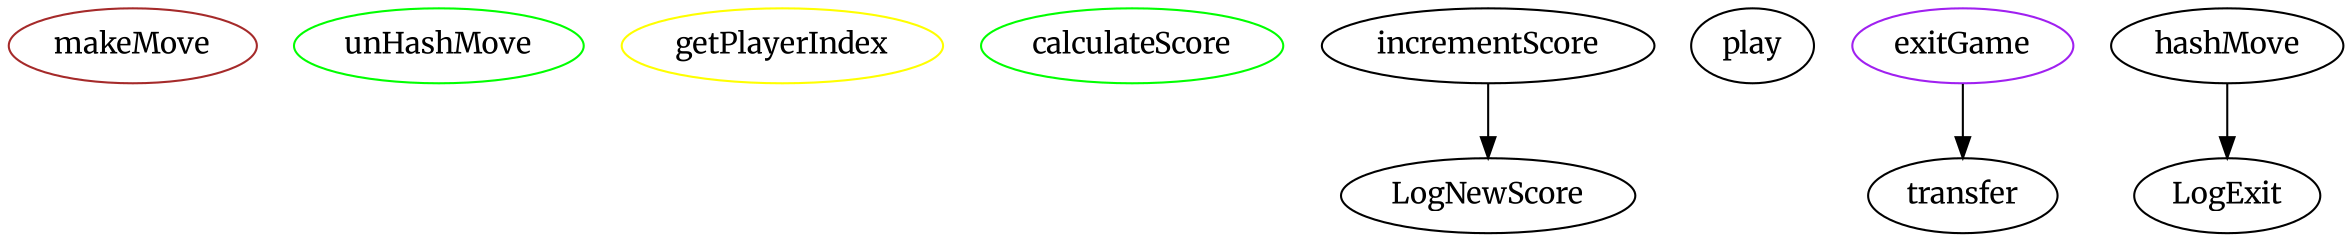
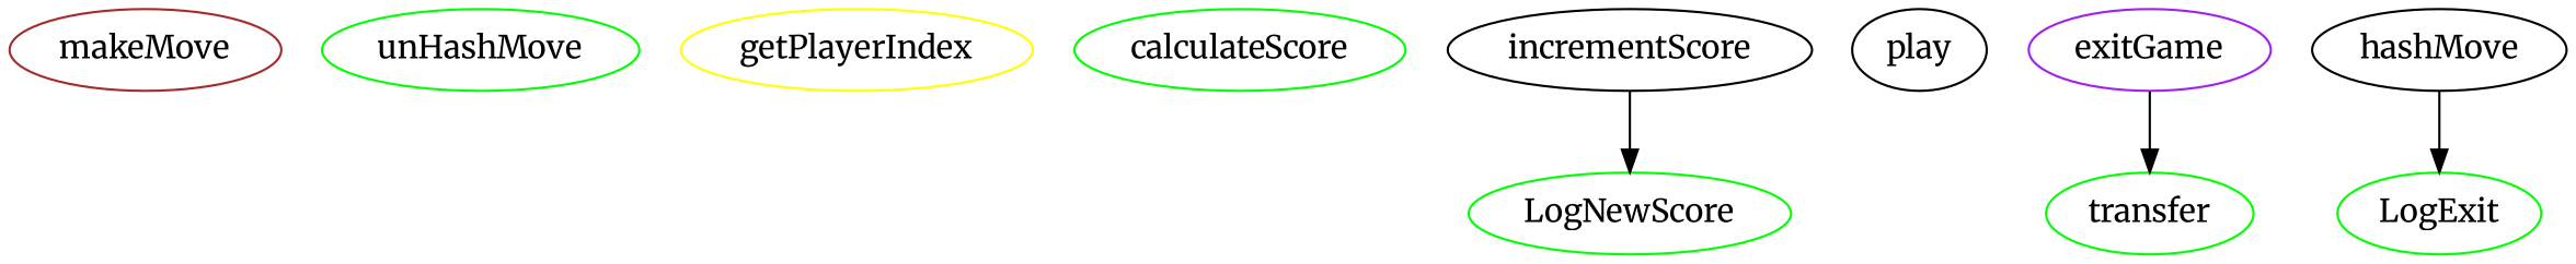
  strict digraph {
    fontname=Merriweather
    node [fontname=Merriweather]
    edge [fontname=Merriweather]
    makeMove [color=brown]
    unHashMove [color=green]
    getPlayerIndex [color=yellow]
    calculateScore [color=green]
    incrementScore
-   LogNewScore
+   LogNewScore [color=green]
    play
    exitGame [color=purple]
-   transfer
+   transfer [color=green]
    hashMove [color=black]
-   LogExit
+   LogExit [color=green]
    incrementScore -> LogNewScore
    exitGame -> transfer
    hashMove -> LogExit
  }
